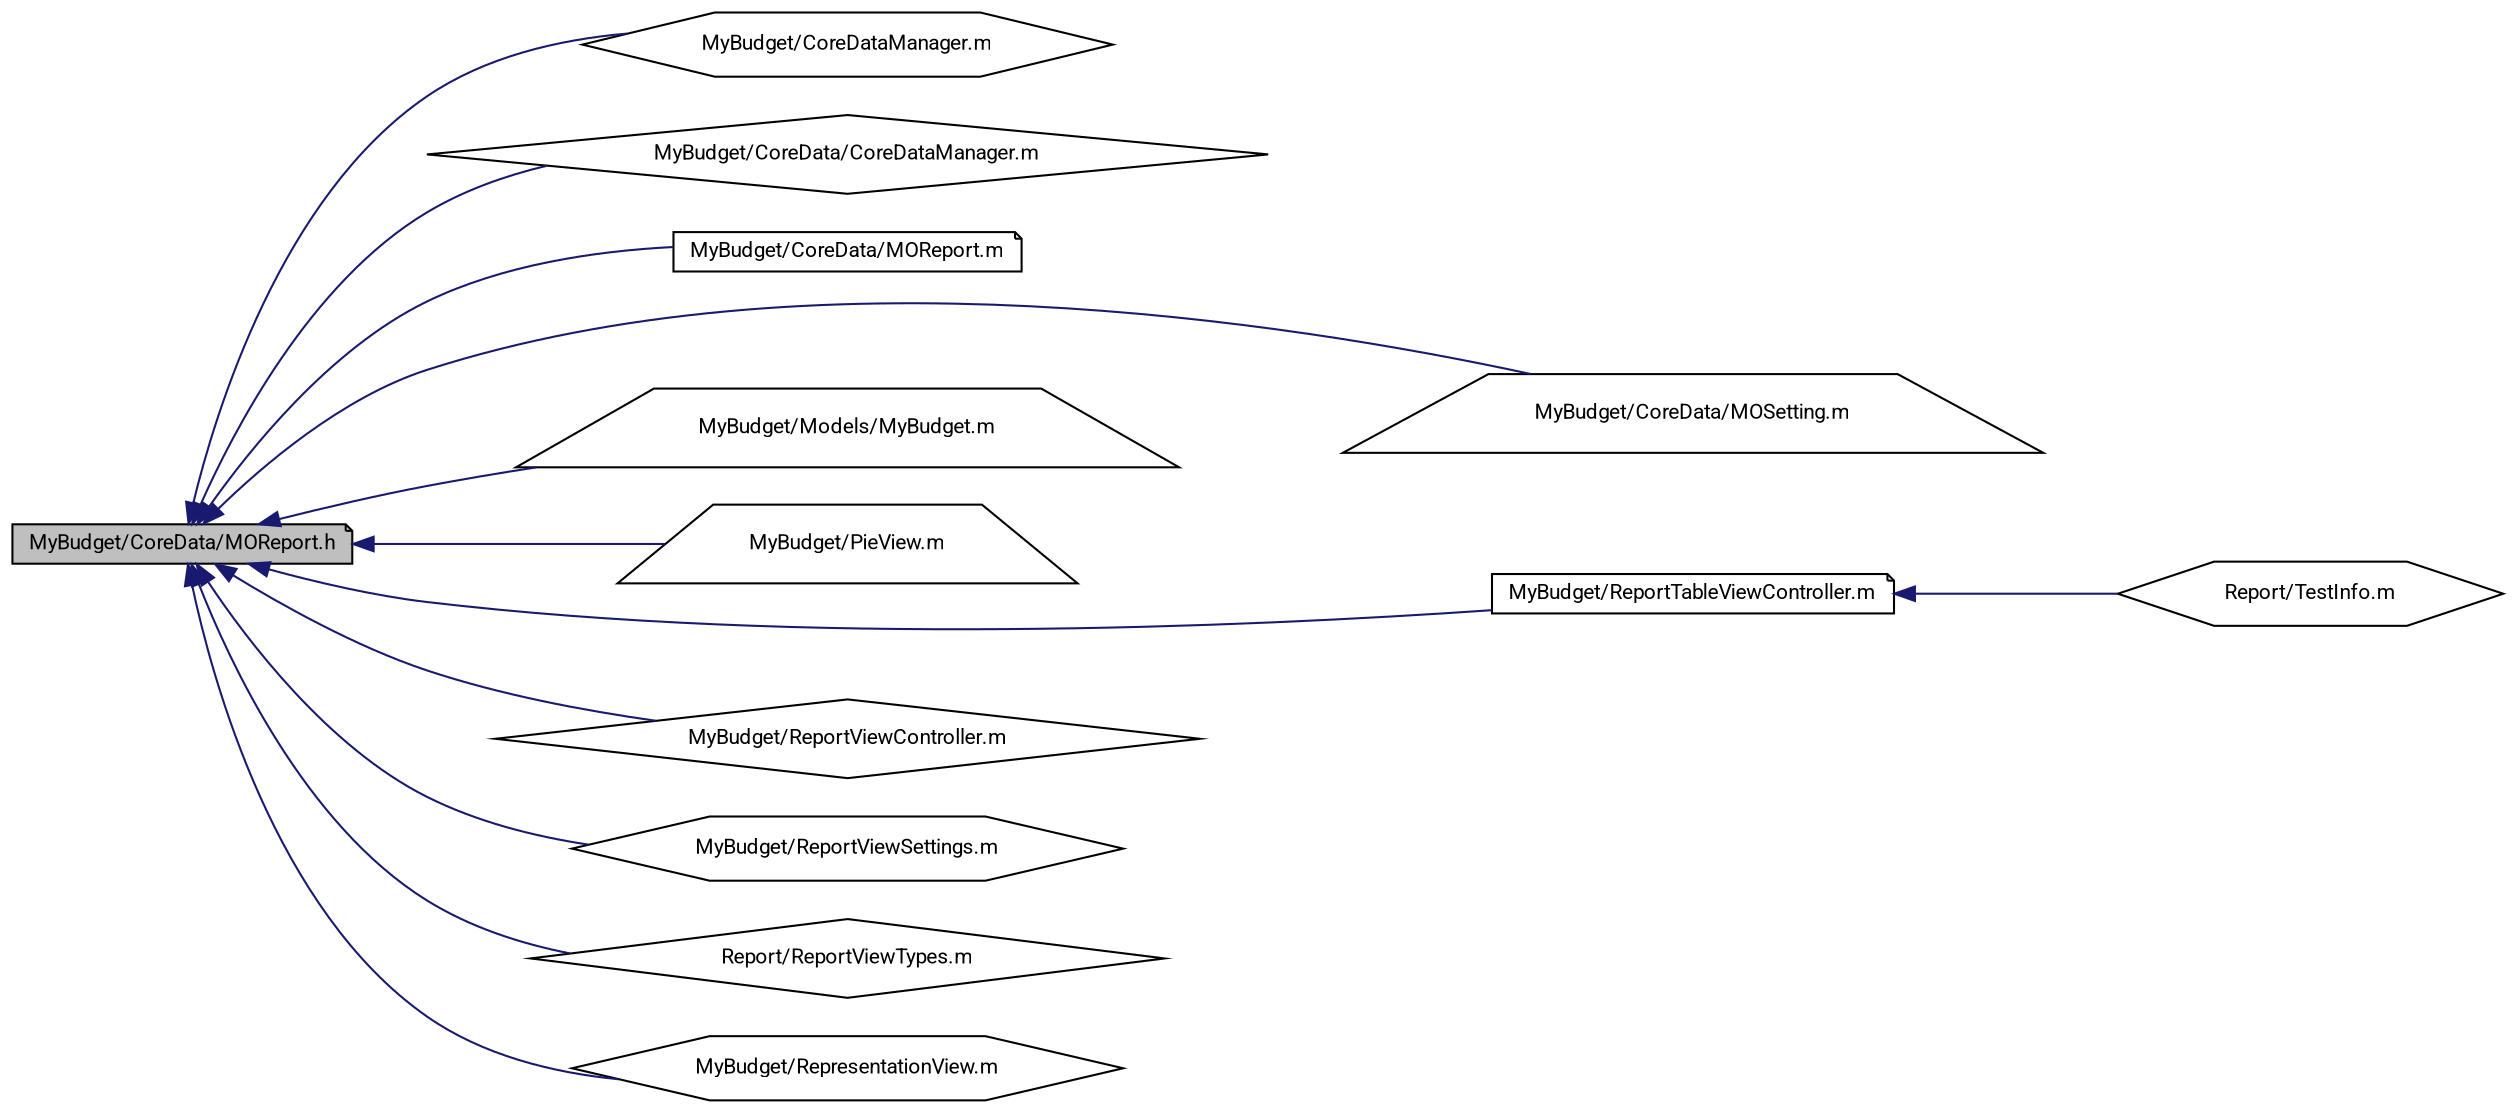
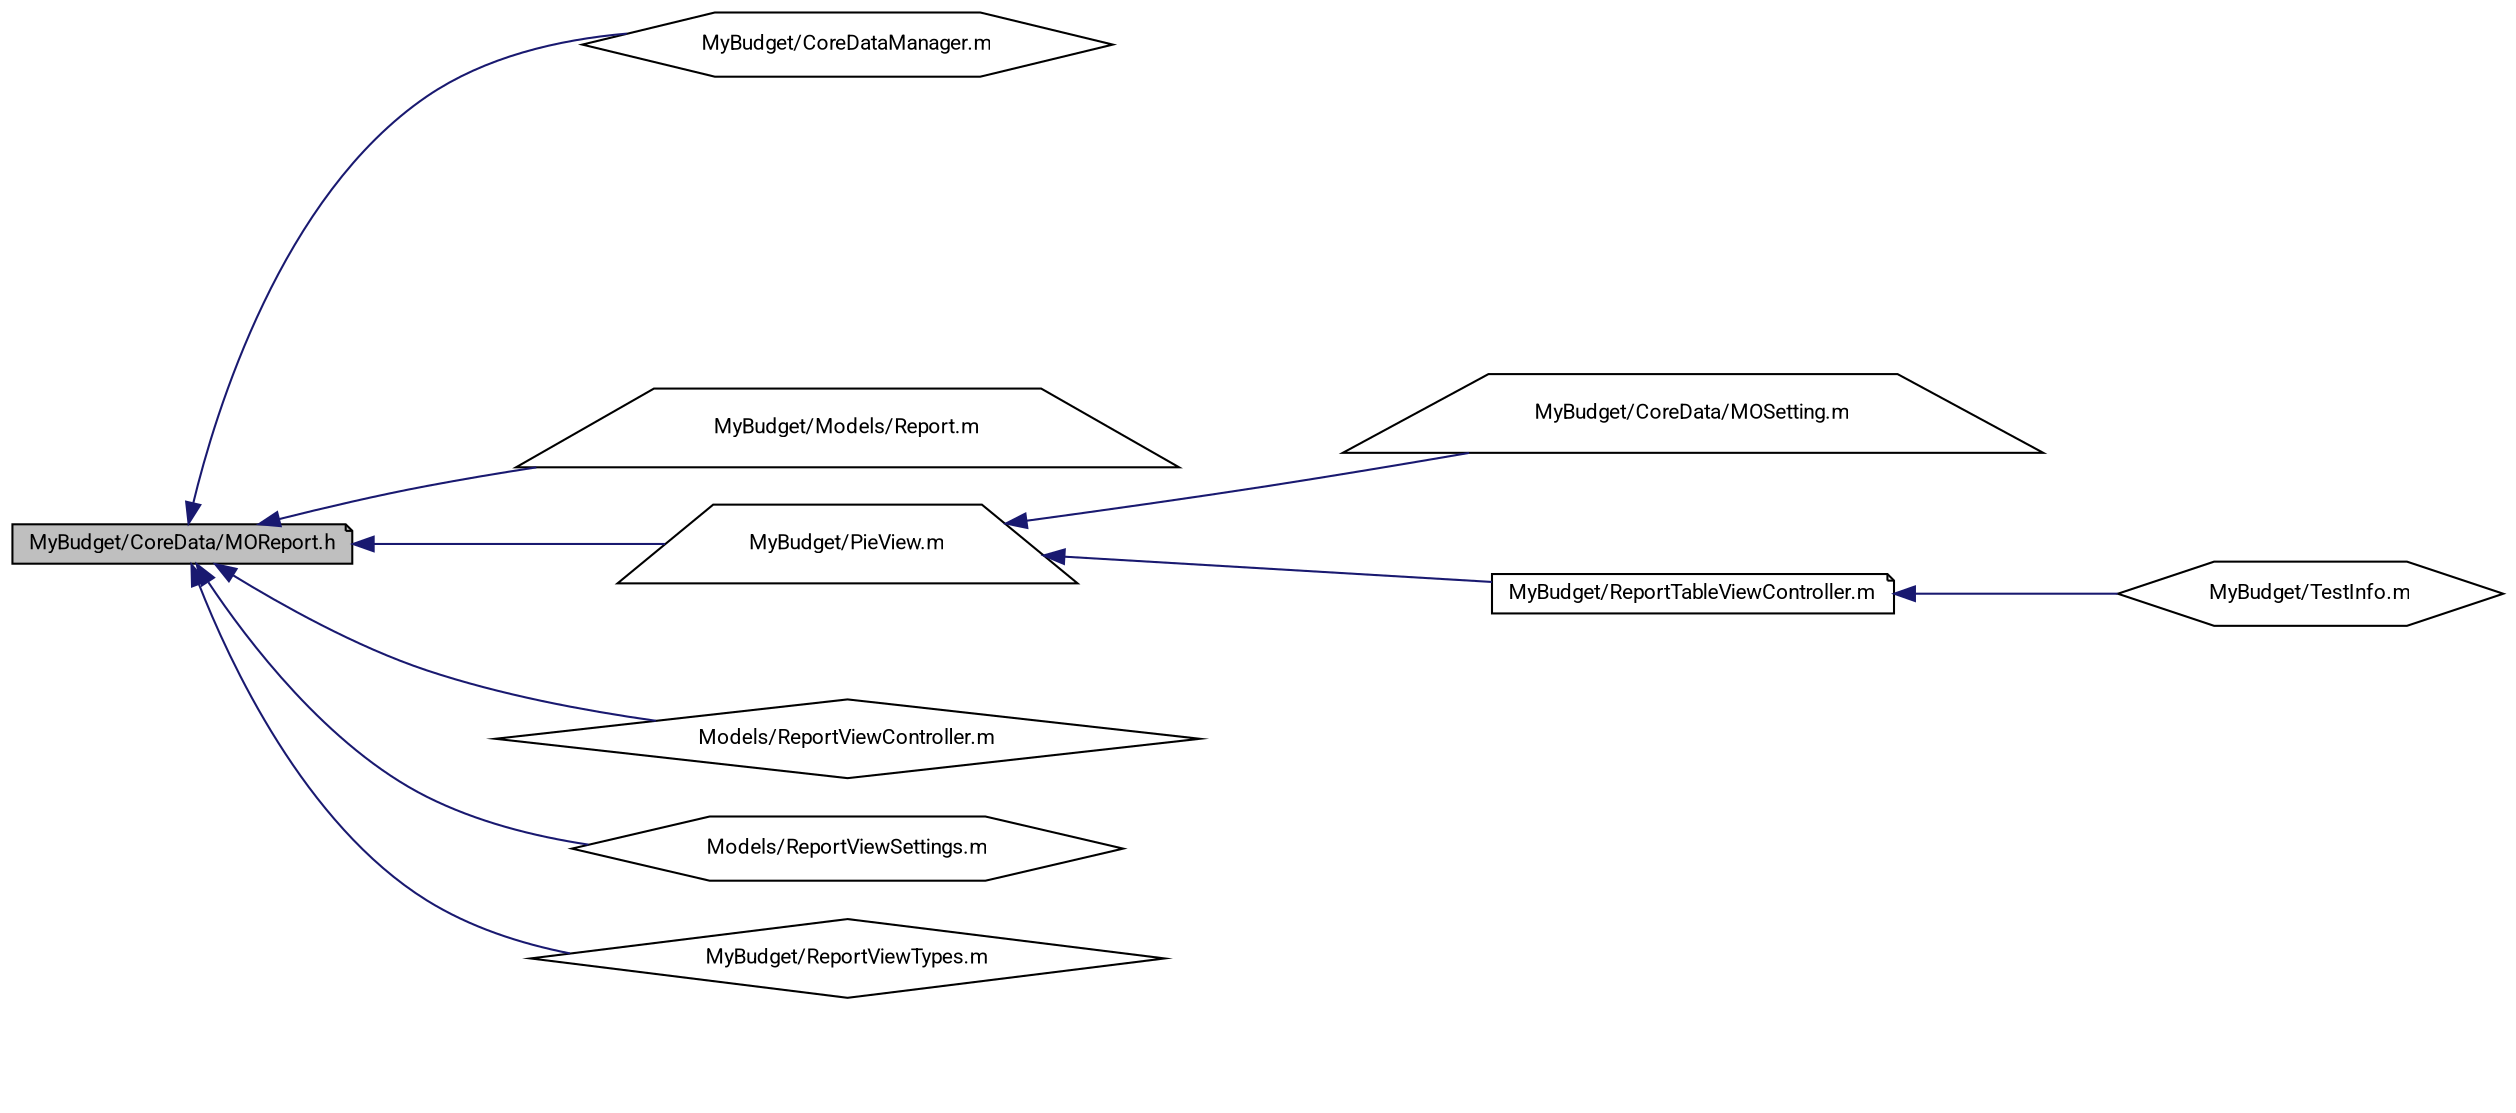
  digraph {
    fontname=Roboto
    rankdir=LR
    node [color=black fillcolor=white fontname=Roboto fontsize=10 shape=hexagon style=filled]
    edge [color=midnightblue dir=back fontname=Roboto fontsize=10 labelfontname=Helvetica labelfontsize=10 style=solid]
    n1 [fillcolor=grey75 fontcolor=black height=0.2 label="MyBudget/CoreData/MOReport.h" shape=note width=0.4]
    n2 [height=0.2 label="MyBudget/CoreDataManager.m" width=0.4]
-   n3 [height=0.2 label="MyBudget/CoreData/CoreDataManager.m" shape=diamond width=0.4]
-   n4 [height=0.2 label="MyBudget/CoreData/MOReport.m" shape=note width=0.4]
    n5 [height=0.2 label="MyBudget/CoreData/MOSetting.m" shape=trapezium width=0.4]
-   n6 [height=0.2 label="MyBudget/Models/MyBudget.m" shape=trapezium width=0.4]
+   n6 [height=0.2 label="MyBudget/Models/Report.m" shape=trapezium width=0.4]
    n7 [height=0.2 label="MyBudget/PieView.m" shape=trapezium width=0.4]
    n8 [height=0.2 label="MyBudget/ReportTableViewController.m" shape=note width=0.4]
-   n9 [height=0.2 label="MyBudget/ReportViewController.m" shape=diamond width=0.4]
-   n10 [height=0.2 label="MyBudget/ReportViewSettings.m" width=0.4]
-   n11 [height=0.2 label="Report/ReportViewTypes.m" shape=diamond width=0.4]
-   n12 [height=0.2 label="MyBudget/RepresentationView.m" width=0.4]
-   n13 [height=0.2 label="Report/TestInfo.m" width=0.4]
+   n9 [height=0.2 label="Models/ReportViewController.m" shape=diamond width=0.4]
+   n10 [height=0.2 label="Models/ReportViewSettings.m" width=0.4]
+   n11 [height=0.2 label="MyBudget/ReportViewTypes.m" shape=diamond width=0.4]
+   n13 [height=0.2 label="MyBudget/TestInfo.m" width=0.4]
    n1 -> n2
-   n1 -> n3
-   n1 -> n4
-   n1 -> n5
+   n7 -> n5
    n1 -> n6
    n1 -> n7
-   n1 -> n8
+   n7 -> n8
    n1 -> n9
    n1 -> n10
    n1 -> n11
-   n1 -> n12
    n8 -> n13
  }
